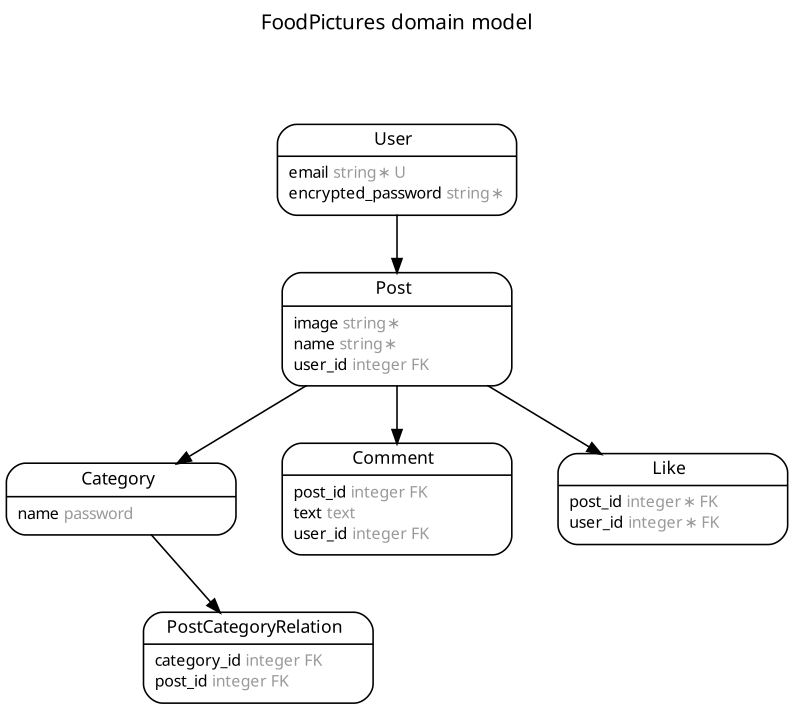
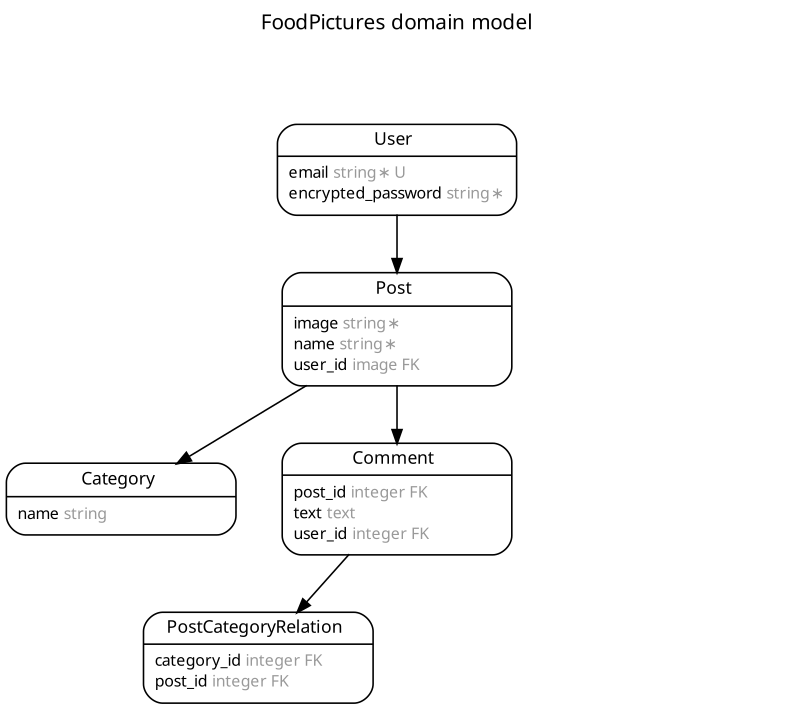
  digraph {
    concentrate=true
    fontname="Arial BoldMT"
    fontsize=13
    label="FoodPictures domain model\n\n"
    labelloc=t
    nodesep=0.4
    rankdir=TB
    ranksep=0.5
    splines=spline
    node [fontname=ArialMT fontsize=10 margin="0.07,0.05" penwidth=1.0 shape=Mrecord]
    edge [arrowhead=normal arrowsize=0.9 arrowtail=none dir=both fontname=ArialMT fontsize=7 labelangle=32 labeldistance=1.8 penwidth=1.0 weight=2]
-   n1 [label=<{<table border="0" align="center" cellspacing="0.5" cellpadding="0" width="134">   <tr><td align="center" valign="bottom" width="130"><font face="Arial BoldMT" point-size="11">Category</font></td></tr> </table> | <table border="0" align="left" cellspacing="2" cellpadding="0" width="134">   <tr><td align="left" width="130" port="name">name <font face="Arial ItalicMT" color="grey60">password</font></td></tr> </table> }>]
+   n1 [label=<{<table border="0" align="center" cellspacing="0.5" cellpadding="0" width="134">   <tr><td align="center" valign="bottom" width="130"><font face="Arial BoldMT" point-size="11">Category</font></td></tr> </table> | <table border="0" align="left" cellspacing="2" cellpadding="0" width="134">   <tr><td align="left" width="130" port="name">name <font face="Arial ItalicMT" color="grey60">string</font></td></tr> </table> }>]
    n2 [label=<{<table border="0" align="center" cellspacing="0.5" cellpadding="0" width="134">   <tr><td align="center" valign="bottom" width="130"><font face="Arial BoldMT" point-size="11">PostCategoryRelation</font></td></tr> </table> | <table border="0" align="left" cellspacing="2" cellpadding="0" width="134">   <tr><td align="left" width="130" port="category_id">category_id <font face="Arial ItalicMT" color="grey60">integer FK</font></td></tr>   <tr><td align="left" width="130" port="post_id">post_id <font face="Arial ItalicMT" color="grey60">integer FK</font></td></tr> </table> }>]
    n3 [label=<{<table border="0" align="center" cellspacing="0.5" cellpadding="0" width="134">   <tr><td align="center" valign="bottom" width="130"><font face="Arial BoldMT" point-size="11">Comment</font></td></tr> </table> | <table border="0" align="left" cellspacing="2" cellpadding="0" width="134">   <tr><td align="left" width="130" port="post_id">post_id <font face="Arial ItalicMT" color="grey60">integer FK</font></td></tr>   <tr><td align="left" width="130" port="text">text <font face="Arial ItalicMT" color="grey60">text</font></td></tr>   <tr><td align="left" width="130" port="user_id">user_id <font face="Arial ItalicMT" color="grey60">integer FK</font></td></tr> </table> }>]
-   n4 [label=<{<table border="0" align="center" cellspacing="0.5" cellpadding="0" width="134">   <tr><td align="center" valign="bottom" width="130"><font face="Arial BoldMT" point-size="11">Like</font></td></tr> </table> | <table border="0" align="left" cellspacing="2" cellpadding="0" width="134">   <tr><td align="left" width="130" port="post_id">post_id <font face="Arial ItalicMT" color="grey60">integer ∗ FK</font></td></tr>   <tr><td align="left" width="130" port="user_id">user_id <font face="Arial ItalicMT" color="grey60">integer ∗ FK</font></td></tr> </table> }>]
-   n5 [label=<{<table border="0" align="center" cellspacing="0.5" cellpadding="0" width="134">   <tr><td align="center" valign="bottom" width="130"><font face="Arial BoldMT" point-size="11">Post</font></td></tr> </table> | <table border="0" align="left" cellspacing="2" cellpadding="0" width="134">   <tr><td align="left" width="130" port="image">image <font face="Arial ItalicMT" color="grey60">string ∗</font></td></tr>   <tr><td align="left" width="130" port="name">name <font face="Arial ItalicMT" color="grey60">string ∗</font></td></tr>   <tr><td align="left" width="130" port="user_id">user_id <font face="Arial ItalicMT" color="grey60">integer FK</font></td></tr> </table> }>]
+   n5 [label=<{<table border="0" align="center" cellspacing="0.5" cellpadding="0" width="134">   <tr><td align="center" valign="bottom" width="130"><font face="Arial BoldMT" point-size="11">Post</font></td></tr> </table> | <table border="0" align="left" cellspacing="2" cellpadding="0" width="134">   <tr><td align="left" width="130" port="image">image <font face="Arial ItalicMT" color="grey60">string ∗</font></td></tr>   <tr><td align="left" width="130" port="name">name <font face="Arial ItalicMT" color="grey60">string ∗</font></td></tr>   <tr><td align="left" width="130" port="user_id">user_id <font face="Arial ItalicMT" color="grey60">image FK</font></td></tr> </table> }>]
    n6 [label=<{<table border="0" align="center" cellspacing="0.5" cellpadding="0" width="134">   <tr><td align="center" valign="bottom" width="130"><font face="Arial BoldMT" point-size="11">User</font></td></tr> </table> | <table border="0" align="left" cellspacing="2" cellpadding="0" width="134">   <tr><td align="left" width="130" port="email">email <font face="Arial ItalicMT" color="grey60">string ∗ U</font></td></tr>   <tr><td align="left" width="130" port="encrypted_password">encrypted_password <font face="Arial ItalicMT" color="grey60">string ∗</font></td></tr> </table> }>]
-   n1 -> n2
+   n3 -> n2
    n5 -> n1
    n5 -> n3
-   n5 -> n4
    n6 -> n5
  }
